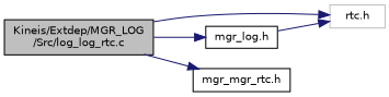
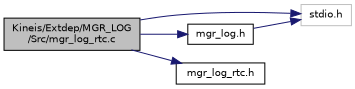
  digraph {
    rankdir=LR
    node [color=black fillcolor=white fontname=Helvetica fontsize=10 shape=record style=filled]
    edge [color=midnightblue fontname=Helvetica fontsize=10 labelfontname=Helvetica labelfontsize=10 style=solid]
-   n1 [fillcolor=grey75 fontcolor=black height=0.2 label="Kineis/Extdep/MGR_LOG\l/Src/log_log_rtc.c" width=0.4]
-   n2 [color=grey75 height=0.2 label="rtc.h" width=0.4]
+   n1 [fillcolor=grey75 fontcolor=black height=0.2 label="Kineis/Extdep/MGR_LOG\l/Src/mgr_log_rtc.c" width=0.4]
+   n2 [color=grey75 height=0.2 label="stdio.h" width=0.4]
    n3 [height=0.2 label="mgr_log.h" width=0.4]
-   n4 [height=0.2 label="mgr_mgr_rtc.h" width=0.4]
+   n4 [height=0.2 label="mgr_log_rtc.h" width=0.4]
    n1 -> n2
    n1 -> n3
    n1 -> n4
    n3 -> n2
  }
